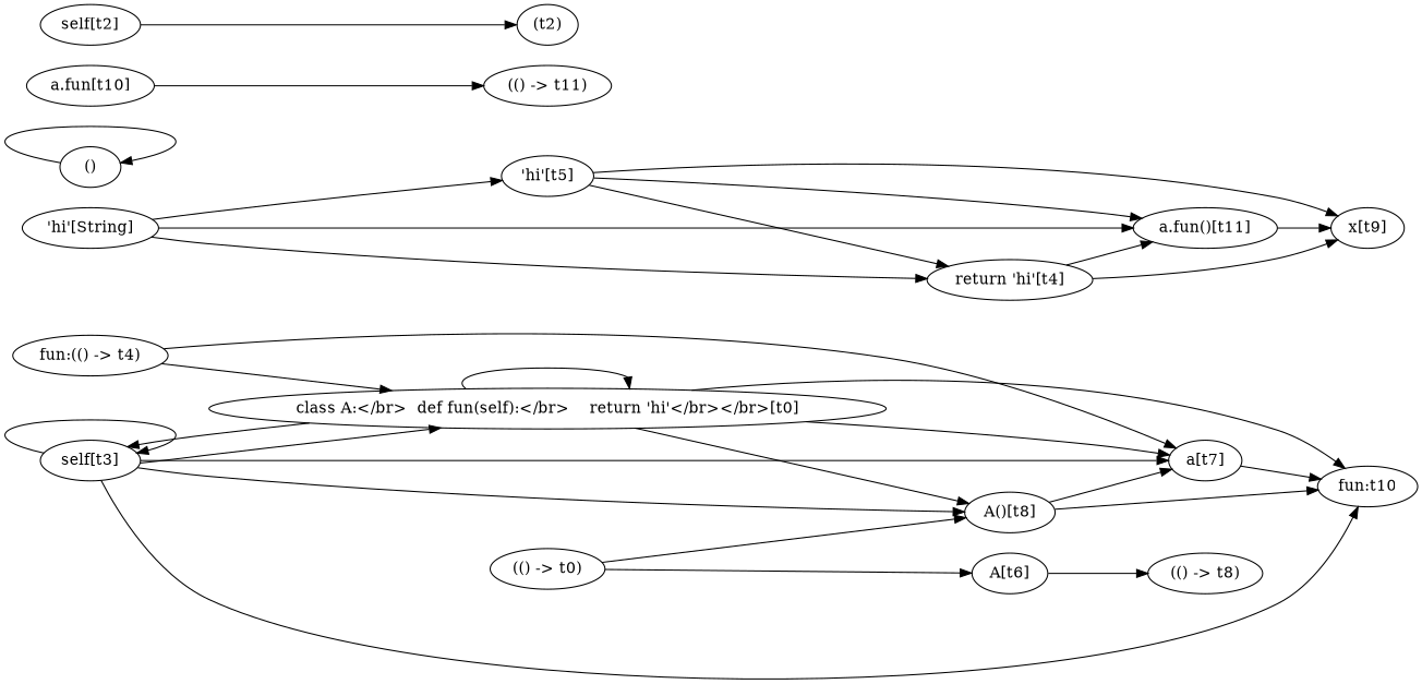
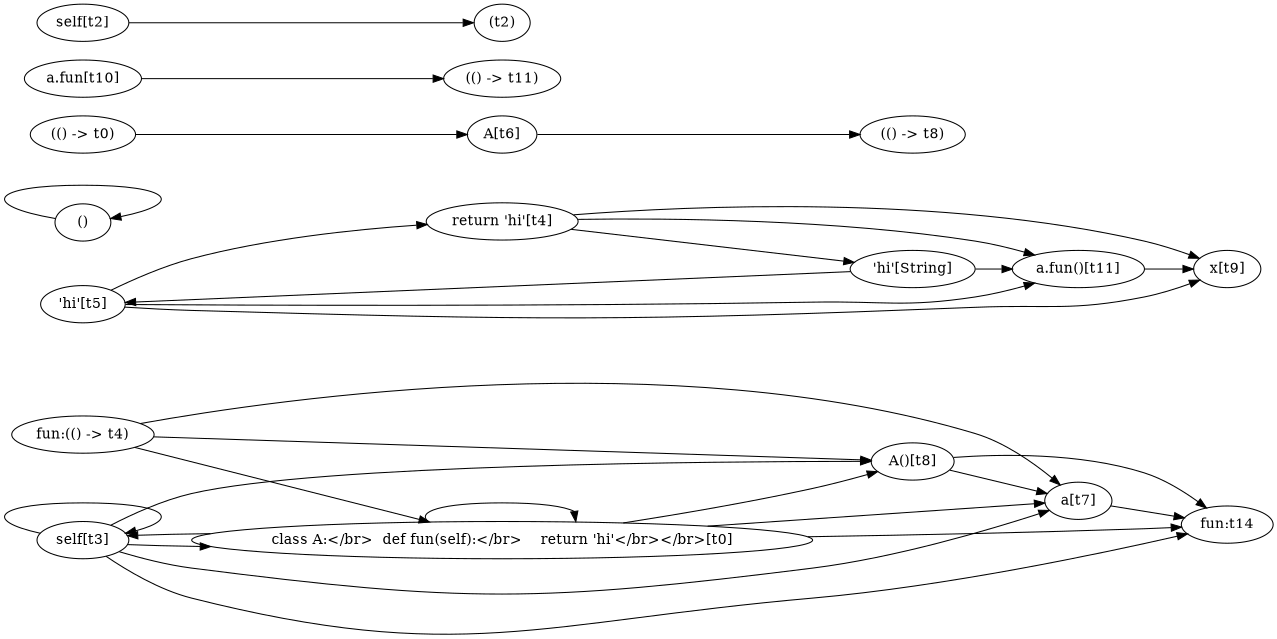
  digraph {
    rankdir=LR
    "self[t3]"
    "class A:</br>  def fun(self):</br>    return 'hi'</br></br>[t0]"
    "a[t7]"
    "A()[t8]"
-   "fun:t10"
+   "fun:t10" [label="fun:t14"]
    "'hi'[t5]"
    "return 'hi'[t4]"
    "a.fun()[t11]"
    "x[t9]"
    "()"
    "'hi'[String]"
    "A[t6]"
    "(() -> t8)"
    "a.fun[t10]"
    "(() -> t11)"
    n16 [label="(t2)"]
    "self[t2]"
    "(() -> t0)"
    "fun:(() -> t4)"
    "self[t3]" -> "self[t3]"
    "self[t3]" -> "class A:</br>  def fun(self):</br>    return 'hi'</br></br>[t0]"
    "self[t3]" -> "a[t7]"
    "self[t3]" -> "A()[t8]"
    "self[t3]" -> "fun:t10"
    "class A:</br>  def fun(self):</br>    return 'hi'</br></br>[t0]" -> "self[t3]"
    "class A:</br>  def fun(self):</br>    return 'hi'</br></br>[t0]" -> "class A:</br>  def fun(self):</br>    return 'hi'</br></br>[t0]"
    "class A:</br>  def fun(self):</br>    return 'hi'</br></br>[t0]" -> "a[t7]"
    "class A:</br>  def fun(self):</br>    return 'hi'</br></br>[t0]" -> "A()[t8]"
    "class A:</br>  def fun(self):</br>    return 'hi'</br></br>[t0]" -> "fun:t10"
    "a[t7]" -> "fun:t10"
    "A()[t8]" -> "a[t7]"
    "A()[t8]" -> "fun:t10"
    "'hi'[t5]" -> "return 'hi'[t4]"
    "'hi'[t5]" -> "a.fun()[t11]"
    "'hi'[t5]" -> "x[t9]"
    "return 'hi'[t4]" -> "a.fun()[t11]"
    "return 'hi'[t4]" -> "x[t9]"
    "a.fun()[t11]" -> "x[t9]"
    "()" -> "()"
    "'hi'[String]" -> "'hi'[t5]"
-   "'hi'[String]" -> "return 'hi'[t4]"
+   "return 'hi'[t4]" -> "'hi'[String]"
    "'hi'[String]" -> "a.fun()[t11]"
    "A[t6]" -> "(() -> t8)"
    "a.fun[t10]" -> "(() -> t11)"
    "self[t2]" -> n16
    "(() -> t0)" -> "A[t6]"
    "fun:(() -> t4)" -> "class A:</br>  def fun(self):</br>    return 'hi'</br></br>[t0]"
    "fun:(() -> t4)" -> "a[t7]"
-   "(() -> t0)" -> "A()[t8]"
+   "fun:(() -> t4)" -> "A()[t8]"
  }
